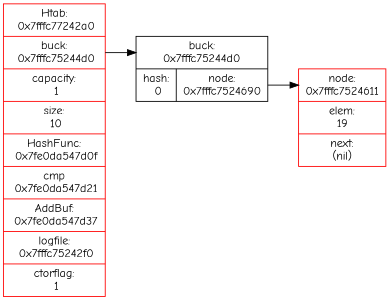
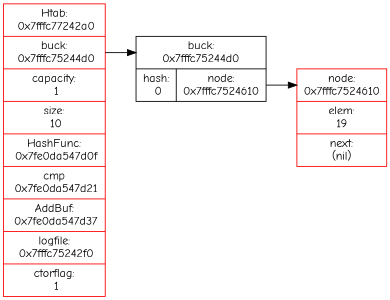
  digraph {
    fontname="Comic Neue"
    rankdir=LR
    node [color=red fontname="Comic Neue" shape=record]
    edge [fontname="Comic Neue"]
-   n1 [color=black label=" <bucket>buck:\n0x7fffc75244d0 | {hash:\n 0 |<buck0> node:\n0x7fffc7524690}"]
-   n2 [label="<node0> node:\n0x7fffc7524611 | elem:\n19 | <next0> next:\n(nil)"]
+   n1 [color=black label=" <bucket>buck:\n0x7fffc75244d0 | {hash:\n 0 |<buck0> node:\n0x7fffc7524610}"]
+   n2 [label="<node0> node:\n0x7fffc7524610 | elem:\n19 | <next0> next:\n(nil)"]
    n3 [label="Htab:\n 0x7fffc77242a0 | <BUCK> buck:\n 0x7fffc75244d0 | capacity:\n 1 | size:\n 10 | HashFunc:\n 0x7fe0da547d0f | cmp\n 0x7fe0da547d21 | AddBuf:\n 0x7fe0da547d37 | logfile:\n 0x7fffc75242f0 | ctorflag:\n 1"]
    subgraph sub_1 {
      n1
    }
    n1 -> n2 [headport=node0 tailport=buck0]
    n3 -> n1 [headport=bucket tailport=BUCK]
  }
